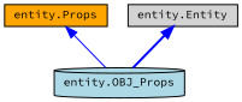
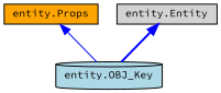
  digraph {
    fontname="Source Code Pro"
    node [color=black fontname="Source Code Pro" fontsize=10 shape=box style=filled]
    edge [color=blue dir=back fontname="Source Code Pro" fontsize=10 labelfontname=Helvetica labelfontsize=10]
-   n1 [fillcolor=lightblue fontcolor=black height=0.2 label="entity.OBJ_Props" shape=cylinder width=0.4]
+   n1 [fillcolor=lightblue fontcolor=black height=0.2 label="entity.OBJ_Key" shape=cylinder width=0.4]
    n2 [fillcolor=orange height=0.2 label="entity.Props" width=0.4]
    n3 [fillcolor=lightgrey height=0.2 label="entity.Entity" width=0.4]
    n2 -> n1 [style=solid]
    n3 -> n1 [style=bold]
  }
